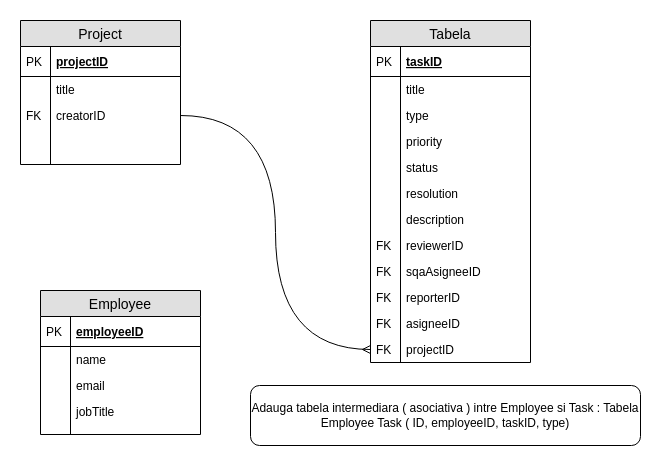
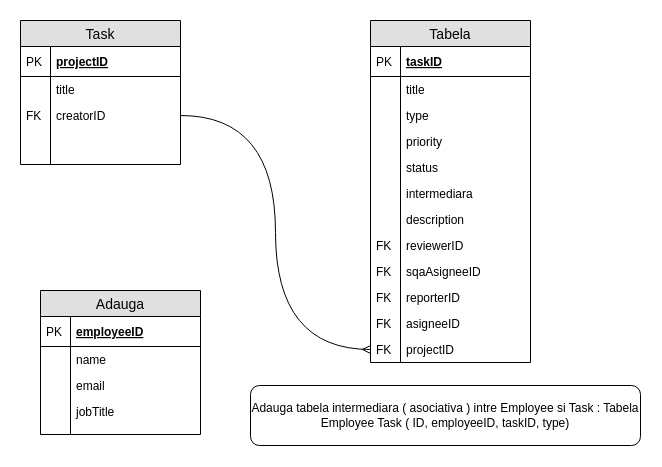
  <mxCell id="0" />
  <mxCell id="1" parent="0" />
- <mxCell id="2" value="Project" style="swimlane;fontStyle=0;childLayout=stackLayout;horizontal=1;startSize=26;fillColor=#e0e0e0;horizontalStack=0;resizeParent=1;resizeParentMax=0;resizeLast=0;collapsible=1;marginBottom=0;swimlaneFillColor=#ffffff;align=center;fontSize=14;" parent="1" vertex="1"><mxGeometry x="20" y="20" width="160" height="144" as="geometry" /></mxCell>
+ <mxCell id="2" value="Task" style="swimlane;fontStyle=0;childLayout=stackLayout;horizontal=1;startSize=26;fillColor=#e0e0e0;horizontalStack=0;resizeParent=1;resizeParentMax=0;resizeLast=0;collapsible=1;marginBottom=0;swimlaneFillColor=#ffffff;align=center;fontSize=14;" parent="1" vertex="1"><mxGeometry x="20" y="20" width="160" height="144" as="geometry" /></mxCell>
  <mxCell id="3" value="projectID" style="shape=partialRectangle;top=0;left=0;right=0;bottom=1;align=left;verticalAlign=middle;fillColor=none;spacingLeft=34;spacingRight=4;overflow=hidden;rotatable=0;points=[[0,0.5],[1,0.5]];portConstraint=eastwest;dropTarget=0;fontStyle=5;fontSize=12;" parent="2" vertex="1"><mxGeometry y="26" width="160" height="30" as="geometry" /></mxCell>
  <mxCell id="4" value="PK" style="shape=partialRectangle;top=0;left=0;bottom=0;fillColor=none;align=left;verticalAlign=middle;spacingLeft=4;spacingRight=4;overflow=hidden;rotatable=0;points=[];portConstraint=eastwest;part=1;fontSize=12;" parent="3" vertex="1" connectable="0"><mxGeometry width="30" height="30" as="geometry" /></mxCell>
  <mxCell id="5" value="title" style="shape=partialRectangle;top=0;left=0;right=0;bottom=0;align=left;verticalAlign=top;fillColor=none;spacingLeft=34;spacingRight=4;overflow=hidden;rotatable=0;points=[[0,0.5],[1,0.5]];portConstraint=eastwest;dropTarget=0;fontSize=12;" parent="2" vertex="1"><mxGeometry y="56" width="160" height="26" as="geometry" /></mxCell>
  <mxCell id="6" value="" style="shape=partialRectangle;top=0;left=0;bottom=0;fillColor=none;align=left;verticalAlign=top;spacingLeft=4;spacingRight=4;overflow=hidden;rotatable=0;points=[];portConstraint=eastwest;part=1;fontSize=12;" parent="5" vertex="1" connectable="0"><mxGeometry width="30" height="26" as="geometry" /></mxCell>
  <mxCell id="7" value="creatorID" style="shape=partialRectangle;top=0;left=0;right=0;bottom=0;align=left;verticalAlign=top;fillColor=none;spacingLeft=34;spacingRight=4;overflow=hidden;rotatable=0;points=[[0,0.5],[1,0.5]];portConstraint=eastwest;dropTarget=0;fontSize=12;" parent="2" vertex="1"><mxGeometry y="82" width="160" height="26" as="geometry" /></mxCell>
  <mxCell id="8" value="FK" style="shape=partialRectangle;top=0;left=0;bottom=0;fillColor=none;align=left;verticalAlign=top;spacingLeft=4;spacingRight=4;overflow=hidden;rotatable=0;points=[];portConstraint=eastwest;part=1;fontSize=12;" parent="7" vertex="1" connectable="0"><mxGeometry width="30" height="26" as="geometry" /></mxCell>
  <mxCell id="9" value="" style="shape=partialRectangle;top=0;left=0;right=0;bottom=0;align=left;verticalAlign=top;fillColor=none;spacingLeft=34;spacingRight=4;overflow=hidden;rotatable=0;points=[[0,0.5],[1,0.5]];portConstraint=eastwest;dropTarget=0;fontSize=12;" parent="2" vertex="1"><mxGeometry y="108" width="160" height="26" as="geometry" /></mxCell>
  <mxCell id="10" value="" style="shape=partialRectangle;top=0;left=0;bottom=0;fillColor=none;align=left;verticalAlign=top;spacingLeft=4;spacingRight=4;overflow=hidden;rotatable=0;points=[];portConstraint=eastwest;part=1;fontSize=12;" parent="9" vertex="1" connectable="0"><mxGeometry width="30" height="26" as="geometry" /></mxCell>
  <mxCell id="11" value="" style="shape=partialRectangle;top=0;left=0;right=0;bottom=0;align=left;verticalAlign=top;fillColor=none;spacingLeft=34;spacingRight=4;overflow=hidden;rotatable=0;points=[[0,0.5],[1,0.5]];portConstraint=eastwest;dropTarget=0;fontSize=12;" parent="2" vertex="1"><mxGeometry y="134" width="160" height="10" as="geometry" /></mxCell>
  <mxCell id="12" value="" style="shape=partialRectangle;top=0;left=0;bottom=0;fillColor=none;align=left;verticalAlign=top;spacingLeft=4;spacingRight=4;overflow=hidden;rotatable=0;points=[];portConstraint=eastwest;part=1;fontSize=12;" parent="11" vertex="1" connectable="0"><mxGeometry width="30" height="10" as="geometry" /></mxCell>
  <mxCell id="13" value="Tabela" style="swimlane;fontStyle=0;childLayout=stackLayout;horizontal=1;startSize=26;fillColor=#e0e0e0;horizontalStack=0;resizeParent=1;resizeParentMax=0;resizeLast=0;collapsible=1;marginBottom=0;swimlaneFillColor=#ffffff;align=center;fontSize=14;" parent="1" vertex="1"><mxGeometry x="370" y="20" width="160" height="342" as="geometry" /></mxCell>
  <mxCell id="14" value="taskID" style="shape=partialRectangle;top=0;left=0;right=0;bottom=1;align=left;verticalAlign=middle;fillColor=none;spacingLeft=34;spacingRight=4;overflow=hidden;rotatable=0;points=[[0,0.5],[1,0.5]];portConstraint=eastwest;dropTarget=0;fontStyle=5;fontSize=12;" parent="13" vertex="1"><mxGeometry y="26" width="160" height="30" as="geometry" /></mxCell>
  <mxCell id="15" value="PK" style="shape=partialRectangle;top=0;left=0;bottom=0;fillColor=none;align=left;verticalAlign=middle;spacingLeft=4;spacingRight=4;overflow=hidden;rotatable=0;points=[];portConstraint=eastwest;part=1;fontSize=12;" parent="14" vertex="1" connectable="0"><mxGeometry width="30" height="30" as="geometry" /></mxCell>
  <mxCell id="16" value="title" style="shape=partialRectangle;top=0;left=0;right=0;bottom=0;align=left;verticalAlign=top;fillColor=none;spacingLeft=34;spacingRight=4;overflow=hidden;rotatable=0;points=[[0,0.5],[1,0.5]];portConstraint=eastwest;dropTarget=0;fontSize=12;" parent="13" vertex="1"><mxGeometry y="56" width="160" height="26" as="geometry" /></mxCell>
  <mxCell id="17" value="" style="shape=partialRectangle;top=0;left=0;bottom=0;fillColor=none;align=left;verticalAlign=top;spacingLeft=4;spacingRight=4;overflow=hidden;rotatable=0;points=[];portConstraint=eastwest;part=1;fontSize=12;" parent="16" vertex="1" connectable="0"><mxGeometry width="30" height="26" as="geometry" /></mxCell>
  <mxCell id="18" value="type" style="shape=partialRectangle;top=0;left=0;right=0;bottom=0;align=left;verticalAlign=top;fillColor=none;spacingLeft=34;spacingRight=4;overflow=hidden;rotatable=0;points=[[0,0.5],[1,0.5]];portConstraint=eastwest;dropTarget=0;fontSize=12;" parent="13" vertex="1"><mxGeometry y="82" width="160" height="26" as="geometry" /></mxCell>
  <mxCell id="19" value="" style="shape=partialRectangle;top=0;left=0;bottom=0;fillColor=none;align=left;verticalAlign=top;spacingLeft=4;spacingRight=4;overflow=hidden;rotatable=0;points=[];portConstraint=eastwest;part=1;fontSize=12;" parent="18" vertex="1" connectable="0"><mxGeometry width="30" height="26" as="geometry" /></mxCell>
  <mxCell id="20" value="priority" style="shape=partialRectangle;top=0;left=0;right=0;bottom=0;align=left;verticalAlign=top;fillColor=none;spacingLeft=34;spacingRight=4;overflow=hidden;rotatable=0;points=[[0,0.5],[1,0.5]];portConstraint=eastwest;dropTarget=0;fontSize=12;" parent="13" vertex="1"><mxGeometry y="108" width="160" height="26" as="geometry" /></mxCell>
  <mxCell id="21" value="" style="shape=partialRectangle;top=0;left=0;bottom=0;fillColor=none;align=left;verticalAlign=top;spacingLeft=4;spacingRight=4;overflow=hidden;rotatable=0;points=[];portConstraint=eastwest;part=1;fontSize=12;" parent="20" vertex="1" connectable="0"><mxGeometry width="30" height="26" as="geometry" /></mxCell>
  <mxCell id="22" value="status" style="shape=partialRectangle;top=0;left=0;right=0;bottom=0;align=left;verticalAlign=top;fillColor=none;spacingLeft=34;spacingRight=4;overflow=hidden;rotatable=0;points=[[0,0.5],[1,0.5]];portConstraint=eastwest;dropTarget=0;fontSize=12;" parent="13" vertex="1"><mxGeometry y="134" width="160" height="26" as="geometry" /></mxCell>
  <mxCell id="23" value="" style="shape=partialRectangle;top=0;left=0;bottom=0;fillColor=none;align=left;verticalAlign=top;spacingLeft=4;spacingRight=4;overflow=hidden;rotatable=0;points=[];portConstraint=eastwest;part=1;fontSize=12;" parent="22" vertex="1" connectable="0"><mxGeometry width="30" height="26" as="geometry" /></mxCell>
- <mxCell id="24" value="resolution" style="shape=partialRectangle;top=0;left=0;right=0;bottom=0;align=left;verticalAlign=top;fillColor=none;spacingLeft=34;spacingRight=4;overflow=hidden;rotatable=0;points=[[0,0.5],[1,0.5]];portConstraint=eastwest;dropTarget=0;fontSize=12;" parent="13" vertex="1"><mxGeometry y="160" width="160" height="26" as="geometry" /></mxCell>
+ <mxCell id="24" value="intermediara" style="shape=partialRectangle;top=0;left=0;right=0;bottom=0;align=left;verticalAlign=top;fillColor=none;spacingLeft=34;spacingRight=4;overflow=hidden;rotatable=0;points=[[0,0.5],[1,0.5]];portConstraint=eastwest;dropTarget=0;fontSize=12;" parent="13" vertex="1"><mxGeometry y="160" width="160" height="26" as="geometry" /></mxCell>
  <mxCell id="25" value="" style="shape=partialRectangle;top=0;left=0;bottom=0;fillColor=none;align=left;verticalAlign=top;spacingLeft=4;spacingRight=4;overflow=hidden;rotatable=0;points=[];portConstraint=eastwest;part=1;fontSize=12;" parent="24" vertex="1" connectable="0"><mxGeometry width="30" height="26" as="geometry" /></mxCell>
  <mxCell id="26" value="description" style="shape=partialRectangle;top=0;left=0;right=0;bottom=0;align=left;verticalAlign=top;fillColor=none;spacingLeft=34;spacingRight=4;overflow=hidden;rotatable=0;points=[[0,0.5],[1,0.5]];portConstraint=eastwest;dropTarget=0;fontSize=12;" parent="13" vertex="1"><mxGeometry y="186" width="160" height="26" as="geometry" /></mxCell>
  <mxCell id="27" value="" style="shape=partialRectangle;top=0;left=0;bottom=0;fillColor=none;align=left;verticalAlign=top;spacingLeft=4;spacingRight=4;overflow=hidden;rotatable=0;points=[];portConstraint=eastwest;part=1;fontSize=12;" parent="26" vertex="1" connectable="0"><mxGeometry width="30" height="26" as="geometry" /></mxCell>
  <mxCell id="28" value="reviewerID" style="shape=partialRectangle;top=0;left=0;right=0;bottom=0;align=left;verticalAlign=top;fillColor=none;spacingLeft=34;spacingRight=4;overflow=hidden;rotatable=0;points=[[0,0.5],[1,0.5]];portConstraint=eastwest;dropTarget=0;fontSize=12;" parent="13" vertex="1"><mxGeometry y="212" width="160" height="26" as="geometry" /></mxCell>
  <mxCell id="29" value="FK" style="shape=partialRectangle;top=0;left=0;bottom=0;fillColor=none;align=left;verticalAlign=top;spacingLeft=4;spacingRight=4;overflow=hidden;rotatable=0;points=[];portConstraint=eastwest;part=1;fontSize=12;" parent="28" vertex="1" connectable="0"><mxGeometry width="30" height="26" as="geometry" /></mxCell>
  <mxCell id="30" value="sqaAsigneeID" style="shape=partialRectangle;top=0;left=0;right=0;bottom=0;align=left;verticalAlign=top;fillColor=none;spacingLeft=34;spacingRight=4;overflow=hidden;rotatable=0;points=[[0,0.5],[1,0.5]];portConstraint=eastwest;dropTarget=0;fontSize=12;" parent="13" vertex="1"><mxGeometry y="238" width="160" height="26" as="geometry" /></mxCell>
  <mxCell id="31" value="FK" style="shape=partialRectangle;top=0;left=0;bottom=0;fillColor=none;align=left;verticalAlign=top;spacingLeft=4;spacingRight=4;overflow=hidden;rotatable=0;points=[];portConstraint=eastwest;part=1;fontSize=12;" parent="30" vertex="1" connectable="0"><mxGeometry width="30" height="26" as="geometry" /></mxCell>
  <mxCell id="32" value="reporterID" style="shape=partialRectangle;top=0;left=0;right=0;bottom=0;align=left;verticalAlign=top;fillColor=none;spacingLeft=34;spacingRight=4;overflow=hidden;rotatable=0;points=[[0,0.5],[1,0.5]];portConstraint=eastwest;dropTarget=0;fontSize=12;" parent="13" vertex="1"><mxGeometry y="264" width="160" height="26" as="geometry" /></mxCell>
  <mxCell id="33" value="FK" style="shape=partialRectangle;top=0;left=0;bottom=0;fillColor=none;align=left;verticalAlign=top;spacingLeft=4;spacingRight=4;overflow=hidden;rotatable=0;points=[];portConstraint=eastwest;part=1;fontSize=12;" parent="32" vertex="1" connectable="0"><mxGeometry width="30" height="26" as="geometry" /></mxCell>
  <mxCell id="34" value="asigneeID" style="shape=partialRectangle;top=0;left=0;right=0;bottom=0;align=left;verticalAlign=top;fillColor=none;spacingLeft=34;spacingRight=4;overflow=hidden;rotatable=0;points=[[0,0.5],[1,0.5]];portConstraint=eastwest;dropTarget=0;fontSize=12;" parent="13" vertex="1"><mxGeometry y="290" width="160" height="26" as="geometry" /></mxCell>
  <mxCell id="35" value="FK" style="shape=partialRectangle;top=0;left=0;bottom=0;fillColor=none;align=left;verticalAlign=top;spacingLeft=4;spacingRight=4;overflow=hidden;rotatable=0;points=[];portConstraint=eastwest;part=1;fontSize=12;" parent="34" vertex="1" connectable="0"><mxGeometry width="30" height="26" as="geometry" /></mxCell>
  <mxCell id="36" value="projectID" style="shape=partialRectangle;top=0;left=0;right=0;bottom=0;align=left;verticalAlign=top;fillColor=none;spacingLeft=34;spacingRight=4;overflow=hidden;rotatable=0;points=[[0,0.5],[1,0.5]];portConstraint=eastwest;dropTarget=0;fontSize=12;" parent="13" vertex="1"><mxGeometry y="316" width="160" height="26" as="geometry" /></mxCell>
  <mxCell id="37" value="FK" style="shape=partialRectangle;top=0;left=0;bottom=0;fillColor=none;align=left;verticalAlign=top;spacingLeft=4;spacingRight=4;overflow=hidden;rotatable=0;points=[];portConstraint=eastwest;part=1;fontSize=12;" parent="36" vertex="1" connectable="0"><mxGeometry width="30" height="26" as="geometry" /></mxCell>
- <mxCell id="38" value="Employee" style="swimlane;fontStyle=0;childLayout=stackLayout;horizontal=1;startSize=26;fillColor=#e0e0e0;horizontalStack=0;resizeParent=1;resizeParentMax=0;resizeLast=0;collapsible=1;marginBottom=0;swimlaneFillColor=#ffffff;align=center;fontSize=14;" parent="1" vertex="1"><mxGeometry x="40" y="290" width="160" height="144" as="geometry" /></mxCell>
+ <mxCell id="38" value="Adauga" style="swimlane;fontStyle=0;childLayout=stackLayout;horizontal=1;startSize=26;fillColor=#e0e0e0;horizontalStack=0;resizeParent=1;resizeParentMax=0;resizeLast=0;collapsible=1;marginBottom=0;swimlaneFillColor=#ffffff;align=center;fontSize=14;" parent="1" vertex="1"><mxGeometry x="40" y="290" width="160" height="144" as="geometry" /></mxCell>
  <mxCell id="39" value="employeeID" style="shape=partialRectangle;top=0;left=0;right=0;bottom=1;align=left;verticalAlign=middle;fillColor=none;spacingLeft=34;spacingRight=4;overflow=hidden;rotatable=0;points=[[0,0.5],[1,0.5]];portConstraint=eastwest;dropTarget=0;fontStyle=5;fontSize=12;" parent="38" vertex="1"><mxGeometry y="26" width="160" height="30" as="geometry" /></mxCell>
  <mxCell id="40" value="PK" style="shape=partialRectangle;top=0;left=0;bottom=0;fillColor=none;align=left;verticalAlign=middle;spacingLeft=4;spacingRight=4;overflow=hidden;rotatable=0;points=[];portConstraint=eastwest;part=1;fontSize=12;" parent="39" vertex="1" connectable="0"><mxGeometry width="30" height="30" as="geometry" /></mxCell>
  <mxCell id="41" value="name" style="shape=partialRectangle;top=0;left=0;right=0;bottom=0;align=left;verticalAlign=top;fillColor=none;spacingLeft=34;spacingRight=4;overflow=hidden;rotatable=0;points=[[0,0.5],[1,0.5]];portConstraint=eastwest;dropTarget=0;fontSize=12;" parent="38" vertex="1"><mxGeometry y="56" width="160" height="26" as="geometry" /></mxCell>
  <mxCell id="42" value="" style="shape=partialRectangle;top=0;left=0;bottom=0;fillColor=none;align=left;verticalAlign=top;spacingLeft=4;spacingRight=4;overflow=hidden;rotatable=0;points=[];portConstraint=eastwest;part=1;fontSize=12;" parent="41" vertex="1" connectable="0"><mxGeometry width="30" height="26" as="geometry" /></mxCell>
  <mxCell id="43" value="email" style="shape=partialRectangle;top=0;left=0;right=0;bottom=0;align=left;verticalAlign=top;fillColor=none;spacingLeft=34;spacingRight=4;overflow=hidden;rotatable=0;points=[[0,0.5],[1,0.5]];portConstraint=eastwest;dropTarget=0;fontSize=12;" parent="38" vertex="1"><mxGeometry y="82" width="160" height="26" as="geometry" /></mxCell>
  <mxCell id="44" value="" style="shape=partialRectangle;top=0;left=0;bottom=0;fillColor=none;align=left;verticalAlign=top;spacingLeft=4;spacingRight=4;overflow=hidden;rotatable=0;points=[];portConstraint=eastwest;part=1;fontSize=12;" parent="43" vertex="1" connectable="0"><mxGeometry width="30" height="26" as="geometry" /></mxCell>
  <mxCell id="45" value="jobTitle" style="shape=partialRectangle;top=0;left=0;right=0;bottom=0;align=left;verticalAlign=top;fillColor=none;spacingLeft=34;spacingRight=4;overflow=hidden;rotatable=0;points=[[0,0.5],[1,0.5]];portConstraint=eastwest;dropTarget=0;fontSize=12;" parent="38" vertex="1"><mxGeometry y="108" width="160" height="26" as="geometry" /></mxCell>
  <mxCell id="46" value="" style="shape=partialRectangle;top=0;left=0;bottom=0;fillColor=none;align=left;verticalAlign=top;spacingLeft=4;spacingRight=4;overflow=hidden;rotatable=0;points=[];portConstraint=eastwest;part=1;fontSize=12;" parent="45" vertex="1" connectable="0"><mxGeometry width="30" height="26" as="geometry" /></mxCell>
  <mxCell id="47" value="" style="shape=partialRectangle;top=0;left=0;right=0;bottom=0;align=left;verticalAlign=top;fillColor=none;spacingLeft=34;spacingRight=4;overflow=hidden;rotatable=0;points=[[0,0.5],[1,0.5]];portConstraint=eastwest;dropTarget=0;fontSize=12;" parent="38" vertex="1"><mxGeometry y="134" width="160" height="10" as="geometry" /></mxCell>
  <mxCell id="48" value="" style="shape=partialRectangle;top=0;left=0;bottom=0;fillColor=none;align=left;verticalAlign=top;spacingLeft=4;spacingRight=4;overflow=hidden;rotatable=0;points=[];portConstraint=eastwest;part=1;fontSize=12;" parent="47" vertex="1" connectable="0"><mxGeometry width="30" height="10" as="geometry" /></mxCell>
  <mxCell id="49" style="edgeStyle=orthogonalEdgeStyle;curved=1;rounded=0;orthogonalLoop=1;jettySize=auto;html=1;exitX=1;exitY=0.5;exitDx=0;exitDy=0;endArrow=ERmany;endFill=0;entryX=0;entryY=0.5;entryDx=0;entryDy=0;" parent="1" source="7" target="36" edge="1"><mxGeometry relative="1" as="geometry" /></mxCell>
  <mxCell id="50" value="Adauga tabela intermediara ( asociativa ) intre Employee si Task : Tabela Employee Task ( ID, employeeID, taskID, type)" style="rounded=1;whiteSpace=wrap;html=1;" vertex="1" parent="1"><mxGeometry x="250" y="385" width="390" height="60" as="geometry" /></mxCell>
